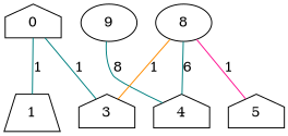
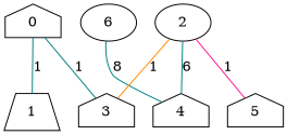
  graph {
    node [shape=house]
    edge [color=teal]
    1 [shape=trapezium]
    0
    3
-   6 [shape=ellipse label=9]
+   6 [shape=ellipse]
    4
-   2 [shape=ellipse label=8]
+   2 [shape=ellipse]
    5
    0 -- 1 [label=1]
    0 -- 3 [label=1]
    6 -- 4 [label=8]
    2 -- 3 [color=darkorange label=1]
    2 -- 4 [label=6]
    2 -- 5 [color=deeppink label=1]
  }
